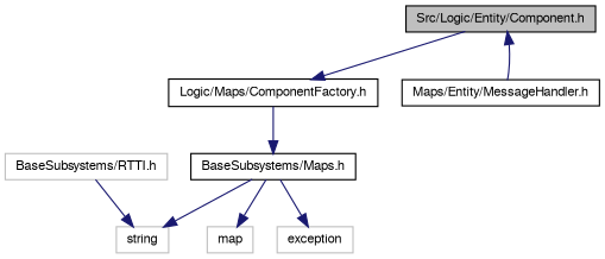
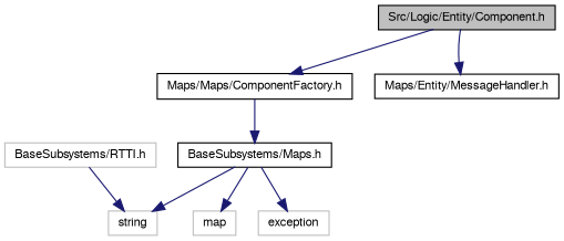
  digraph {
    node [color=black fillcolor=white fontname=FreeSans fontsize=10 shape=record style=filled]
    edge [color=midnightblue fontname=FreeSans fontsize=10 labelfontname=FreeSans labelfontsize=10 style=solid]
    n1 [fillcolor=grey75 fontcolor=black height=0.2 label="Src/Logic/Entity/Component.h" width=0.4]
-   n2 [height=0.2 label="Logic/Maps/ComponentFactory.h" width=0.4]
+   n2 [height=0.2 label="Maps/Maps/ComponentFactory.h" width=0.4]
    n3 [height=0.2 label="Maps/Entity/MessageHandler.h" width=0.4]
    n4 [color=grey75 height=0.2 label="BaseSubsystems/RTTI.h" width=0.4]
    n5 [color=grey75 height=0.2 label=string width=0.4]
    n6 [height=0.2 label="BaseSubsystems/Maps.h" width=0.4]
    n7 [color=grey75 height=0.2 label=map width=0.4]
    n8 [color=grey75 height=0.2 label=exception width=0.4]
    n1 -> n2
-   n3 -> n1
+   n1 -> n3
    n2 -> n6
    n4 -> n5
    n6 -> n5
    n6 -> n7
    n6 -> n8
  }
